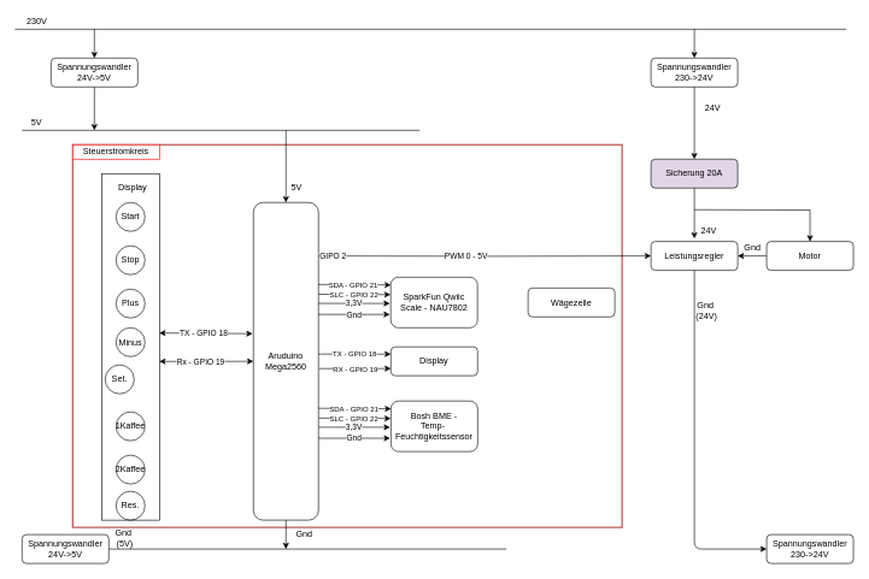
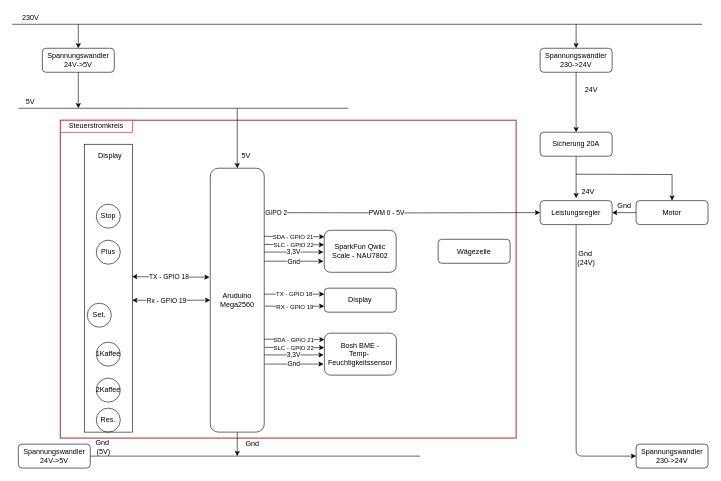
  <mxCell id="0" />
  <mxCell id="1" parent="0" />
  <mxCell id="2" value="" style="rounded=0;whiteSpace=wrap;html=1;strokeColor=#b85450;fillColor=none;strokeWidth=2;" parent="1" vertex="1"><mxGeometry x="100" y="200" width="760" height="530" as="geometry" /></mxCell>
- <mxCell id="3" value="Start" style="ellipse;whiteSpace=wrap;html=1;aspect=fixed;" parent="1" vertex="1"><mxGeometry x="160" y="280" width="40" height="40" as="geometry" /></mxCell>
  <mxCell id="4" value="Stop" style="ellipse;whiteSpace=wrap;html=1;aspect=fixed;" parent="1" vertex="1"><mxGeometry x="160" y="340" width="40" height="40" as="geometry" /></mxCell>
  <mxCell id="5" value="Plus" style="ellipse;whiteSpace=wrap;html=1;aspect=fixed;" parent="1" vertex="1"><mxGeometry x="160" y="400" width="40" height="40" as="geometry" /></mxCell>
- <mxCell id="6" value="Minus" style="ellipse;whiteSpace=wrap;html=1;aspect=fixed;" parent="1" vertex="1"><mxGeometry x="160" y="453.5" width="40" height="40" as="geometry" /></mxCell>
  <mxCell id="7" value="1Kaffee" style="ellipse;whiteSpace=wrap;html=1;aspect=fixed;direction=south;" parent="1" vertex="1"><mxGeometry x="160" y="570" width="40" height="40" as="geometry" /></mxCell>
  <mxCell id="8" value="Set." style="ellipse;whiteSpace=wrap;html=1;aspect=fixed;direction=south;" parent="1" vertex="1"><mxGeometry x="145" y="505" width="40" height="40" as="geometry" /></mxCell>
  <mxCell id="9" value="Aruduino Mega2560" style="rounded=1;whiteSpace=wrap;html=1;" parent="1" vertex="1"><mxGeometry x="350" y="280" width="90" height="440" as="geometry" /></mxCell>
  <mxCell id="10" value="" style="edgeStyle=orthogonalEdgeStyle;rounded=0;orthogonalLoop=1;jettySize=auto;html=1;entryX=0;entryY=0.5;entryDx=0;entryDy=0;" parent="1" target="18" edge="1"><mxGeometry relative="1" as="geometry"><mxPoint x="442" y="354" as="sourcePoint" /><Array as="points" /></mxGeometry></mxCell>
  <mxCell id="11" value="PWM 0 - 5V" style="edgeLabel;html=1;align=center;verticalAlign=middle;resizable=0;points=[];" parent="10" vertex="1" connectable="0"><mxGeometry x="-0.125" y="1" relative="1" as="geometry"><mxPoint as="offset" /></mxGeometry></mxCell>
  <mxCell id="12" value="GIPO 2" style="edgeLabel;html=1;align=center;verticalAlign=middle;resizable=0;points=[];" parent="10" vertex="1" connectable="0"><mxGeometry x="-0.924" y="1" relative="1" as="geometry"><mxPoint as="offset" /></mxGeometry></mxCell>
  <mxCell id="13" value="SparkFun Qwiic Scale - NAU7802" style="rounded=1;whiteSpace=wrap;html=1;" parent="1" vertex="1"><mxGeometry x="540" y="383.5" width="120" height="70" as="geometry" /></mxCell>
  <mxCell id="14" value="Motor" style="rounded=1;whiteSpace=wrap;html=1;" parent="1" vertex="1"><mxGeometry x="1060" y="334" width="120" height="40" as="geometry" /></mxCell>
  <mxCell id="15" value="Wägezelle" style="rounded=1;whiteSpace=wrap;html=1;" parent="1" vertex="1"><mxGeometry x="730" y="398.5" width="120" height="40" as="geometry" /></mxCell>
  <mxCell id="16" value="" style="endArrow=classic;html=1;exitX=0.997;exitY=0.258;exitDx=0;exitDy=0;exitPerimeter=0;entryX=0.002;entryY=0.154;entryDx=0;entryDy=0;entryPerimeter=0;" parent="1" source="9" target="13" edge="1"><mxGeometry width="50" height="50" relative="1" as="geometry"><mxPoint x="480" y="440" as="sourcePoint" /><mxPoint x="530" y="390" as="targetPoint" /></mxGeometry></mxCell>
  <mxCell id="17" value="&lt;font style=&quot;font-size: 10px&quot;&gt;SDA - &lt;span class=&quot;rnthl rntclblue&quot;&gt;GPIO 21&lt;/span&gt;&lt;/font&gt;" style="edgeLabel;html=1;align=center;verticalAlign=middle;resizable=0;points=[];" parent="16" vertex="1" connectable="0"><mxGeometry x="-0.177" relative="1" as="geometry"><mxPoint x="7.12" as="offset" /></mxGeometry></mxCell>
  <mxCell id="18" value="Leistungsregler" style="rounded=1;whiteSpace=wrap;html=1;" parent="1" vertex="1"><mxGeometry x="900" y="334" width="120" height="40" as="geometry" /></mxCell>
  <mxCell id="19" value="Display" style="rounded=1;whiteSpace=wrap;html=1;" parent="1" vertex="1"><mxGeometry x="540.18" y="480" width="120" height="40" as="geometry" /></mxCell>
  <mxCell id="20" value="" style="endArrow=classic;html=1;entryX=0;entryY=0.25;entryDx=0;entryDy=0;exitX=0.998;exitY=0.659;exitDx=0;exitDy=0;exitPerimeter=0;" parent="1" target="19" edge="1"><mxGeometry width="50" height="50" relative="1" as="geometry"><mxPoint x="440" y="489.96" as="sourcePoint" /><mxPoint x="540.18" y="420" as="targetPoint" /></mxGeometry></mxCell>
  <mxCell id="21" value="TX - GPIO 18" style="edgeLabel;html=1;align=center;verticalAlign=middle;resizable=0;points=[];fontSize=10;" parent="20" vertex="1" connectable="0"><mxGeometry x="-0.177" relative="1" as="geometry"><mxPoint x="8.09" as="offset" /></mxGeometry></mxCell>
  <mxCell id="22" value="" style="endArrow=classic;html=1;entryX=0;entryY=0.75;entryDx=0;entryDy=0;" parent="1" target="19" edge="1"><mxGeometry width="50" height="50" relative="1" as="geometry"><mxPoint x="441.18" y="510" as="sourcePoint" /><mxPoint x="540.18" y="490" as="targetPoint" /></mxGeometry></mxCell>
  <mxCell id="23" value="RX - GPIO 19" style="edgeLabel;html=1;align=center;verticalAlign=middle;resizable=0;points=[];fontSize=10;" parent="22" vertex="1" connectable="0"><mxGeometry x="-0.177" relative="1" as="geometry"><mxPoint x="8.09" as="offset" /></mxGeometry></mxCell>
  <mxCell id="24" value="2Kaffee" style="ellipse;whiteSpace=wrap;html=1;aspect=fixed;direction=south;" parent="1" vertex="1"><mxGeometry x="160" y="630" width="40" height="40" as="geometry" /></mxCell>
  <mxCell id="25" value="Res." style="ellipse;whiteSpace=wrap;html=1;aspect=fixed;direction=south;" parent="1" vertex="1"><mxGeometry x="160" y="680" width="40" height="40" as="geometry" /></mxCell>
  <mxCell id="26" value="" style="endArrow=classic;html=1;entryX=-0.002;entryY=0.345;entryDx=0;entryDy=0;exitX=1.003;exitY=0.289;exitDx=0;exitDy=0;exitPerimeter=0;entryPerimeter=0;" parent="1" source="9" target="13" edge="1"><mxGeometry width="50" height="50" relative="1" as="geometry"><mxPoint x="441" y="436" as="sourcePoint" /><mxPoint x="540" y="410" as="targetPoint" /></mxGeometry></mxCell>
  <mxCell id="27" value="&lt;font style=&quot;font-size: 10px&quot;&gt;SLC - &lt;span class=&quot;rnthl rntclblue&quot;&gt;GPIO 22&lt;/span&gt;&lt;/font&gt;" style="edgeLabel;html=1;align=center;verticalAlign=middle;resizable=0;points=[];" parent="26" vertex="1" connectable="0"><mxGeometry x="-0.177" relative="1" as="geometry"><mxPoint x="7.12" as="offset" /></mxGeometry></mxCell>
  <mxCell id="28" value="&lt;div&gt;Steuerstromkreis&lt;/div&gt;" style="text;html=1;align=center;verticalAlign=middle;whiteSpace=wrap;rounded=0;fillColor=#FFFFFF;strokeColor=#FF0000;" parent="1" vertex="1"><mxGeometry x="100" y="200" width="120" height="20" as="geometry" /></mxCell>
  <mxCell id="29" value="&lt;div&gt;Spannungswandler 230-&amp;gt;24V&lt;/div&gt;" style="rounded=1;whiteSpace=wrap;html=1;" parent="1" vertex="1"><mxGeometry x="900" y="80" width="120" height="40" as="geometry" /></mxCell>
  <mxCell id="30" value="&lt;div&gt;Spannungswandler 24V-&amp;gt;5V&lt;br&gt;&lt;/div&gt;" style="rounded=1;whiteSpace=wrap;html=1;" parent="1" vertex="1"><mxGeometry x="70" y="80" width="120" height="40" as="geometry" /></mxCell>
  <mxCell id="31" value="" style="endArrow=classic;html=1;entryX=0.5;entryY=0;entryDx=0;entryDy=0;" parent="1" target="29" edge="1"><mxGeometry width="50" height="50" relative="1" as="geometry"><mxPoint x="960" y="40" as="sourcePoint" /><mxPoint x="70" y="60" as="targetPoint" /></mxGeometry></mxCell>
  <mxCell id="32" value="&lt;div&gt;230V&lt;/div&gt;" style="text;html=1;align=center;verticalAlign=middle;resizable=0;points=[];autosize=1;" parent="1" vertex="1"><mxGeometry x="30" y="20" width="40" height="20" as="geometry" /></mxCell>
  <mxCell id="33" value="" style="endArrow=none;html=1;" parent="1" edge="1"><mxGeometry width="50" height="50" relative="1" as="geometry"><mxPoint y="40" as="sourcePoint" x="20" /><mxPoint x="1170" y="40" as="targetPoint" /></mxGeometry></mxCell>
  <mxCell id="34" value="" style="endArrow=classic;html=1;exitX=0.5;exitY=1;exitDx=0;exitDy=0;entryX=0.5;entryY=0;entryDx=0;entryDy=0;" parent="1" source="29" target="49" edge="1"><mxGeometry width="50" height="50" relative="1" as="geometry"><mxPoint x="250" y="110" as="sourcePoint" /><mxPoint x="960" y="160" as="targetPoint" /></mxGeometry></mxCell>
  <mxCell id="35" value="" style="endArrow=classic;html=1;exitX=0.5;exitY=1;exitDx=0;exitDy=0;" parent="1" source="30" edge="1"><mxGeometry width="50" height="50" relative="1" as="geometry"><mxPoint x="180" y="270" as="sourcePoint" /><mxPoint x="130" y="180" as="targetPoint" /></mxGeometry></mxCell>
  <mxCell id="36" value="" style="endArrow=classic;html=1;entryX=0.5;entryY=0;entryDx=0;entryDy=0;" parent="1" target="30" edge="1"><mxGeometry width="50" height="50" relative="1" as="geometry"><mxPoint x="130" y="40" as="sourcePoint" /><mxPoint x="180" y="290" as="targetPoint" /></mxGeometry></mxCell>
  <mxCell id="37" value="" style="endArrow=none;html=1;" parent="1" edge="1"><mxGeometry width="50" height="50" relative="1" as="geometry"><mxPoint x="30" y="180" as="sourcePoint" /><mxPoint x="580" y="180" as="targetPoint" /></mxGeometry></mxCell>
  <mxCell id="38" value="5V" style="text;html=1;strokeColor=none;fillColor=none;align=center;verticalAlign=middle;whiteSpace=wrap;rounded=0;" parent="1" vertex="1"><mxGeometry x="30" y="160" width="40" height="20" as="geometry" /></mxCell>
  <mxCell id="39" value="" style="endArrow=classic;html=1;entryX=0.5;entryY=0;entryDx=0;entryDy=0;" parent="1" target="9" edge="1"><mxGeometry width="50" height="50" relative="1" as="geometry"><mxPoint x="395" y="180" as="sourcePoint" /><mxPoint x="390" y="190" as="targetPoint" /></mxGeometry></mxCell>
  <mxCell id="40" value="5V" style="text;html=1;strokeColor=none;fillColor=none;align=center;verticalAlign=middle;whiteSpace=wrap;rounded=0;" parent="1" vertex="1"><mxGeometry x="390" y="250" width="40" height="20" as="geometry" /></mxCell>
  <mxCell id="41" value="24V" style="text;html=1;strokeColor=none;fillColor=none;align=center;verticalAlign=middle;whiteSpace=wrap;rounded=0;" parent="1" vertex="1"><mxGeometry x="960" y="310" width="40" height="20" as="geometry" /></mxCell>
  <mxCell id="42" value="&lt;div&gt;Gnd&lt;/div&gt;&amp;nbsp;(5V)" style="text;html=1;align=center;verticalAlign=middle;resizable=0;points=[];autosize=1;" parent="1" vertex="1"><mxGeometry x="150" y="730" width="40" height="30" as="geometry" /></mxCell>
  <mxCell id="43" value="" style="endArrow=classic;html=1;exitX=0.5;exitY=1;exitDx=0;exitDy=0;" parent="1" source="9" edge="1"><mxGeometry width="50" height="50" relative="1" as="geometry"><mxPoint x="390" y="720" as="sourcePoint" /><mxPoint x="395" y="760" as="targetPoint" /></mxGeometry></mxCell>
  <mxCell id="44" value="" style="endArrow=classic;html=1;exitX=0.5;exitY=1;exitDx=0;exitDy=0;entryX=0;entryY=0.5;entryDx=0;entryDy=0;" parent="1" source="18" target="52" edge="1"><mxGeometry width="50" height="50" relative="1" as="geometry"><mxPoint x="970" y="420" as="sourcePoint" /><mxPoint x="960" y="770" as="targetPoint" /><Array as="points"><mxPoint x="960" y="760" /></Array></mxGeometry></mxCell>
  <mxCell id="45" value="&lt;div&gt;Gnd&lt;/div&gt;" style="text;html=1;align=center;verticalAlign=middle;resizable=0;points=[];autosize=1;" parent="1" vertex="1"><mxGeometry x="400" y="730" width="40" height="20" as="geometry" /></mxCell>
  <mxCell id="46" value="&lt;div&gt;Gnd&lt;/div&gt;&amp;nbsp;(24V)" style="text;html=1;align=center;verticalAlign=middle;resizable=0;points=[];autosize=1;" parent="1" vertex="1"><mxGeometry x="950" y="415" width="50" height="30" as="geometry" /></mxCell>
  <mxCell id="47" value="" style="edgeStyle=orthogonalEdgeStyle;rounded=0;orthogonalLoop=1;jettySize=auto;html=1;" parent="1" target="14" edge="1"><mxGeometry relative="1" as="geometry"><mxPoint x="960" y="290" as="sourcePoint" /></mxGeometry></mxCell>
  <mxCell id="48" value="" style="edgeStyle=orthogonalEdgeStyle;rounded=0;orthogonalLoop=1;jettySize=auto;html=1;" parent="1" source="49" edge="1"><mxGeometry relative="1" as="geometry"><mxPoint x="960" y="330" as="targetPoint" /></mxGeometry></mxCell>
- <mxCell id="49" value="Sicherung 20A" style="rounded=1;whiteSpace=wrap;html=1;fillColor=#e1d5e7;" parent="1" vertex="1"><mxGeometry x="900" y="220" width="120" height="40" as="geometry" /></mxCell>
+ <mxCell id="49" value="Sicherung 20A" style="rounded=1;whiteSpace=wrap;html=1;" parent="1" vertex="1"><mxGeometry x="900" y="220" width="120" height="40" as="geometry" /></mxCell>
  <mxCell id="50" value="" style="endArrow=classic;html=1;entryX=1;entryY=0.5;entryDx=0;entryDy=0;exitX=0;exitY=0.5;exitDx=0;exitDy=0;" parent="1" source="14" target="18" edge="1"><mxGeometry width="50" height="50" relative="1" as="geometry"><mxPoint x="1080" y="460" as="sourcePoint" /><mxPoint x="1130" y="410" as="targetPoint" /></mxGeometry></mxCell>
  <mxCell id="51" value="&lt;div&gt;Gnd&lt;/div&gt;&lt;div&gt;&lt;br&gt;&lt;/div&gt;" style="text;html=1;align=center;verticalAlign=middle;resizable=0;points=[];autosize=1;" parent="1" vertex="1"><mxGeometry x="1020" y="334" width="40" height="30" as="geometry" /></mxCell>
  <mxCell id="52" value="&lt;div&gt;Spannungswandler 230-&amp;gt;24V&lt;/div&gt;" style="rounded=1;whiteSpace=wrap;html=1;" parent="1" vertex="1"><mxGeometry x="1060" y="740" width="120" height="40" as="geometry" /></mxCell>
  <mxCell id="53" value="" style="endArrow=none;html=1;exitX=1;exitY=0.5;exitDx=0;exitDy=0;" parent="1" source="55" edge="1"><mxGeometry width="50" height="50" relative="1" as="geometry"><mxPoint x="160" y="750" as="sourcePoint" /><mxPoint x="700" y="760" as="targetPoint" /></mxGeometry></mxCell>
  <mxCell id="54" value="24V" style="text;html=1;align=center;verticalAlign=middle;resizable=0;points=[];autosize=1;" parent="1" vertex="1"><mxGeometry x="965" y="140" width="40" height="20" as="geometry" /></mxCell>
  <mxCell id="55" value="&lt;div&gt;Spannungswandler 24V-&amp;gt;5V&lt;br&gt;&lt;/div&gt;" style="rounded=1;whiteSpace=wrap;html=1;" parent="1" vertex="1"><mxGeometry x="30" y="740" width="120" height="40" as="geometry" /></mxCell>
  <mxCell id="56" value="" style="endArrow=classic;html=1;entryX=0;entryY=0.5;entryDx=0;entryDy=0;exitX=0.382;exitY=0.351;exitDx=0;exitDy=0;exitPerimeter=0;" parent="1" edge="1"><mxGeometry width="50" height="50" relative="1" as="geometry"><mxPoint x="440" y="419.76" as="sourcePoint" /><mxPoint x="538.78" y="419.78" as="targetPoint" /></mxGeometry></mxCell>
  <mxCell id="57" value="3,3V" style="edgeLabel;html=1;align=center;verticalAlign=middle;resizable=0;points=[];" parent="56" vertex="1" connectable="0"><mxGeometry x="-0.177" relative="1" as="geometry"><mxPoint x="7.12" as="offset" /></mxGeometry></mxCell>
  <mxCell id="58" value="" style="endArrow=classic;html=1;entryX=0;entryY=0.5;entryDx=0;entryDy=0;exitX=0.382;exitY=0.351;exitDx=0;exitDy=0;exitPerimeter=0;" parent="1" edge="1"><mxGeometry width="50" height="50" relative="1" as="geometry"><mxPoint x="440" y="435" as="sourcePoint" /><mxPoint x="538.78" y="435.02" as="targetPoint" /></mxGeometry></mxCell>
  <mxCell id="59" value="Gnd" style="edgeLabel;html=1;align=center;verticalAlign=middle;resizable=0;points=[];" parent="58" vertex="1" connectable="0"><mxGeometry x="-0.177" relative="1" as="geometry"><mxPoint x="7.12" as="offset" /></mxGeometry></mxCell>
  <mxCell id="60" value="" style="rounded=0;whiteSpace=wrap;html=1;fillColor=none;" parent="1" vertex="1"><mxGeometry x="140" y="240" width="80" height="480" as="geometry" /></mxCell>
  <mxCell id="61" value="Display" style="text;html=1;strokeColor=none;fillColor=none;align=center;verticalAlign=middle;whiteSpace=wrap;rounded=0;" parent="1" vertex="1"><mxGeometry x="162.5" y="250" width="40" height="20" as="geometry" /></mxCell>
  <mxCell id="62" value="" style="endArrow=classic;startArrow=classic;html=1;exitX=0.998;exitY=0.542;exitDx=0;exitDy=0;exitPerimeter=0;entryX=0;entryY=0.5;entryDx=0;entryDy=0;" parent="1" source="60" target="9" edge="1"><mxGeometry width="50" height="50" relative="1" as="geometry"><mxPoint x="280" y="600" as="sourcePoint" /><mxPoint x="330" y="550" as="targetPoint" /></mxGeometry></mxCell>
  <mxCell id="63" value="Rx - GPIO 19" style="edgeLabel;html=1;align=center;verticalAlign=middle;resizable=0;points=[];" parent="62" vertex="1" connectable="0"><mxGeometry x="-0.131" relative="1" as="geometry"><mxPoint as="offset" /></mxGeometry></mxCell>
  <mxCell id="64" value="" style="endArrow=classic;startArrow=classic;html=1;entryX=-0.013;entryY=0.413;entryDx=0;entryDy=0;entryPerimeter=0;exitX=0.997;exitY=0.46;exitDx=0;exitDy=0;exitPerimeter=0;" parent="1" source="60" target="9" edge="1"><mxGeometry width="50" height="50" relative="1" as="geometry"><mxPoint x="270" y="520" as="sourcePoint" /><mxPoint x="320" y="470" as="targetPoint" /></mxGeometry></mxCell>
  <mxCell id="65" value="TX - GPIO 18" style="edgeLabel;html=1;align=center;verticalAlign=middle;resizable=0;points=[];" parent="64" vertex="1" connectable="0"><mxGeometry x="-0.399" relative="1" as="geometry"><mxPoint x="21.45" as="offset" /></mxGeometry></mxCell>
  <mxCell id="66" value="&lt;div&gt;Bosh BME - &lt;br&gt;&lt;/div&gt;&lt;div&gt;Temp-&amp;nbsp; Feuchtigkeitssensor&lt;/div&gt;" style="rounded=1;whiteSpace=wrap;html=1;" vertex="1" parent="1"><mxGeometry x="540.27" y="555" width="120" height="70" as="geometry" /></mxCell>
  <mxCell id="67" value="" style="endArrow=classic;html=1;exitX=0.997;exitY=0.258;exitDx=0;exitDy=0;exitPerimeter=0;entryX=0.002;entryY=0.154;entryDx=0;entryDy=0;entryPerimeter=0;" edge="1" parent="1" target="66"><mxGeometry width="50" height="50" relative="1" as="geometry"><mxPoint x="440" y="565.02" as="sourcePoint" /><mxPoint x="530.27" y="561.5" as="targetPoint" /></mxGeometry></mxCell>
  <mxCell id="68" value="&lt;font style=&quot;font-size: 10px&quot;&gt;SDA - &lt;span class=&quot;rnthl rntclblue&quot;&gt;GPIO 21&lt;/span&gt;&lt;/font&gt;" style="edgeLabel;html=1;align=center;verticalAlign=middle;resizable=0;points=[];" vertex="1" connectable="0" parent="67"><mxGeometry x="-0.177" relative="1" as="geometry"><mxPoint x="7.12" as="offset" /></mxGeometry></mxCell>
  <mxCell id="69" value="" style="endArrow=classic;html=1;entryX=-0.002;entryY=0.345;entryDx=0;entryDy=0;exitX=1.003;exitY=0.289;exitDx=0;exitDy=0;exitPerimeter=0;entryPerimeter=0;" edge="1" parent="1" target="66"><mxGeometry width="50" height="50" relative="1" as="geometry"><mxPoint x="440.54" y="578.66" as="sourcePoint" /><mxPoint x="540.27" y="581.5" as="targetPoint" /></mxGeometry></mxCell>
  <mxCell id="70" value="&lt;font style=&quot;font-size: 10px&quot;&gt;SLC - &lt;span class=&quot;rnthl rntclblue&quot;&gt;GPIO 22&lt;/span&gt;&lt;/font&gt;" style="edgeLabel;html=1;align=center;verticalAlign=middle;resizable=0;points=[];" vertex="1" connectable="0" parent="69"><mxGeometry x="-0.177" relative="1" as="geometry"><mxPoint x="7.12" as="offset" /></mxGeometry></mxCell>
  <mxCell id="71" value="" style="endArrow=classic;html=1;entryX=0;entryY=0.5;entryDx=0;entryDy=0;exitX=0.382;exitY=0.351;exitDx=0;exitDy=0;exitPerimeter=0;" edge="1" parent="1"><mxGeometry width="50" height="50" relative="1" as="geometry"><mxPoint x="440.27" y="591.26" as="sourcePoint" /><mxPoint x="539.05" y="591.28" as="targetPoint" /></mxGeometry></mxCell>
  <mxCell id="72" value="3,3V" style="edgeLabel;html=1;align=center;verticalAlign=middle;resizable=0;points=[];" vertex="1" connectable="0" parent="71"><mxGeometry x="-0.177" relative="1" as="geometry"><mxPoint x="7.12" as="offset" /></mxGeometry></mxCell>
  <mxCell id="73" value="" style="endArrow=classic;html=1;entryX=0;entryY=0.5;entryDx=0;entryDy=0;exitX=0.382;exitY=0.351;exitDx=0;exitDy=0;exitPerimeter=0;" edge="1" parent="1"><mxGeometry width="50" height="50" relative="1" as="geometry"><mxPoint x="440.27" y="606.5" as="sourcePoint" /><mxPoint x="539.05" y="606.52" as="targetPoint" /></mxGeometry></mxCell>
  <mxCell id="74" value="Gnd" style="edgeLabel;html=1;align=center;verticalAlign=middle;resizable=0;points=[];" vertex="1" connectable="0" parent="73"><mxGeometry x="-0.177" relative="1" as="geometry"><mxPoint x="7.12" as="offset" /></mxGeometry></mxCell>
